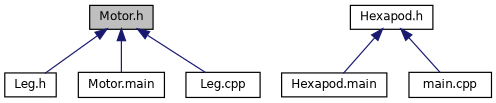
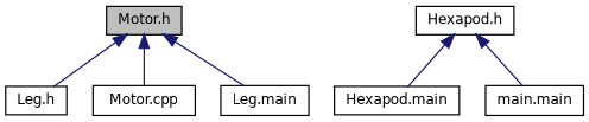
  digraph {
    node [color=black fillcolor=white fontname=Helvetica fontsize=10 shape=record style=filled]
    edge [color=midnightblue dir=back fontname=Helvetica fontsize=10 labelfontname=Helvetica labelfontsize=10 style=solid]
    n1 [fillcolor=grey75 fontcolor=black height=0.2 label="Motor.h" width=0.4]
    n2 [height=0.2 label="Leg.h" width=0.4]
-   n3 [height=0.2 label="Motor.main" width=0.4]
-   n4 [height=0.2 label="Leg.cpp" width=0.4]
+   n3 [height=0.2 label="Motor.cpp" width=0.4]
+   n4 [height=0.2 label="Leg.main" width=0.4]
    n5 [height=0.2 label="Hexapod.h" width=0.4]
    n6 [height=0.2 label="Hexapod.main" width=0.4]
-   n7 [height=0.2 label="main.cpp" width=0.4]
+   n7 [height=0.2 label="main.main" width=0.4]
    n1 -> n2
    n1 -> n3
    n1 -> n4
    n5 -> n6
    n5 -> n7
  }
